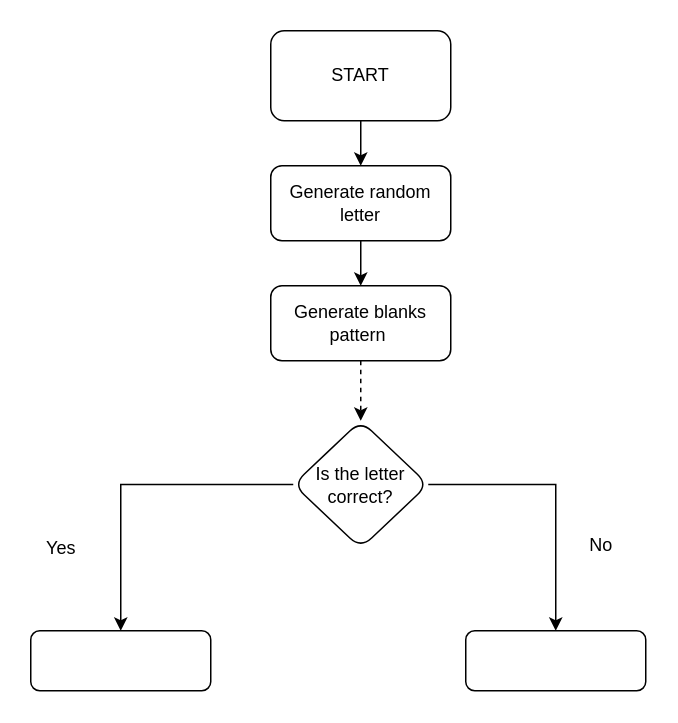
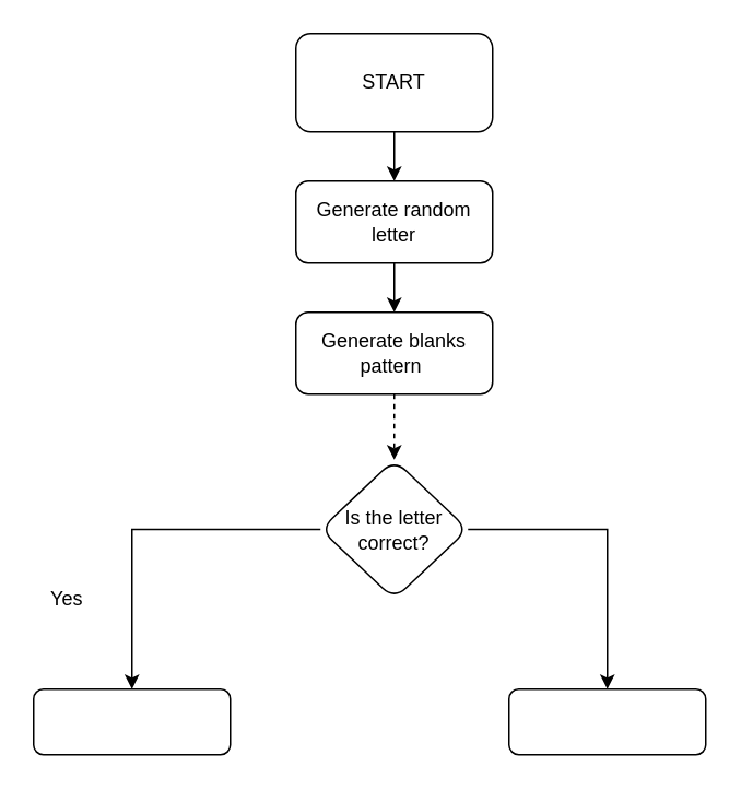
  <mxCell id="0" />
  <mxCell id="1" parent="0" />
  <mxCell id="2" value="" style="edgeStyle=orthogonalEdgeStyle;rounded=0;orthogonalLoop=1;jettySize=auto;html=1;" edge="1" parent="1" source="3" target="5"><mxGeometry relative="1" as="geometry" /></mxCell>
  <mxCell id="3" value="START" style="rounded=1;whiteSpace=wrap;html=1;" vertex="1" parent="1"><mxGeometry x="180" y="20" width="120" height="60" as="geometry" /></mxCell>
  <mxCell id="4" value="" style="edgeStyle=orthogonalEdgeStyle;rounded=0;orthogonalLoop=1;jettySize=auto;html=1;" edge="1" parent="1" source="5" target="7"><mxGeometry relative="1" as="geometry" /></mxCell>
  <mxCell id="5" value="Generate random letter" style="rounded=1;whiteSpace=wrap;html=1;" vertex="1" parent="1"><mxGeometry x="180" y="110" width="120" height="50" as="geometry" /></mxCell>
  <mxCell id="6" value="" style="edgeStyle=orthogonalEdgeStyle;rounded=0;orthogonalLoop=1;jettySize=auto;html=1;dashed=1;" edge="1" parent="1" source="7" target="10"><mxGeometry relative="1" as="geometry" /></mxCell>
  <mxCell id="7" value="Generate blanks pattern&amp;nbsp;" style="whiteSpace=wrap;html=1;rounded=1;" vertex="1" parent="1"><mxGeometry x="180" y="190" width="120" height="50" as="geometry" /></mxCell>
  <mxCell id="8" value="" style="edgeStyle=orthogonalEdgeStyle;rounded=0;orthogonalLoop=1;jettySize=auto;html=1;" edge="1" parent="1" source="10" target="11"><mxGeometry relative="1" as="geometry" /></mxCell>
  <mxCell id="9" value="" style="edgeStyle=orthogonalEdgeStyle;rounded=0;orthogonalLoop=1;jettySize=auto;html=1;" edge="1" parent="1" source="10" target="13"><mxGeometry relative="1" as="geometry" /></mxCell>
  <mxCell id="10" value="Is the letter correct?" style="rhombus;whiteSpace=wrap;html=1;rounded=1;" vertex="1" parent="1"><mxGeometry x="195" y="280" width="90" height="85" as="geometry" /></mxCell>
  <mxCell id="11" value="" style="whiteSpace=wrap;html=1;rounded=1;" vertex="1" parent="1"><mxGeometry x="20" y="420" width="120" height="40" as="geometry" /></mxCell>
  <mxCell id="12" value="Yes" style="text;html=1;align=center;verticalAlign=middle;resizable=0;points=[];autosize=1;strokeColor=none;fillColor=none;" vertex="1" parent="1"><mxGeometry x="20" y="350" width="40" height="30" as="geometry" /></mxCell>
  <mxCell id="13" value="" style="whiteSpace=wrap;html=1;rounded=1;" vertex="1" parent="1"><mxGeometry x="310" y="420" width="120" height="40" as="geometry" /></mxCell>
- <mxCell id="14" value="No" style="text;html=1;align=center;verticalAlign=middle;resizable=0;points=[];autosize=1;strokeColor=none;fillColor=none;" vertex="1" parent="1"><mxGeometry x="380" y="348" width="40" height="30" as="geometry" /></mxCell>
